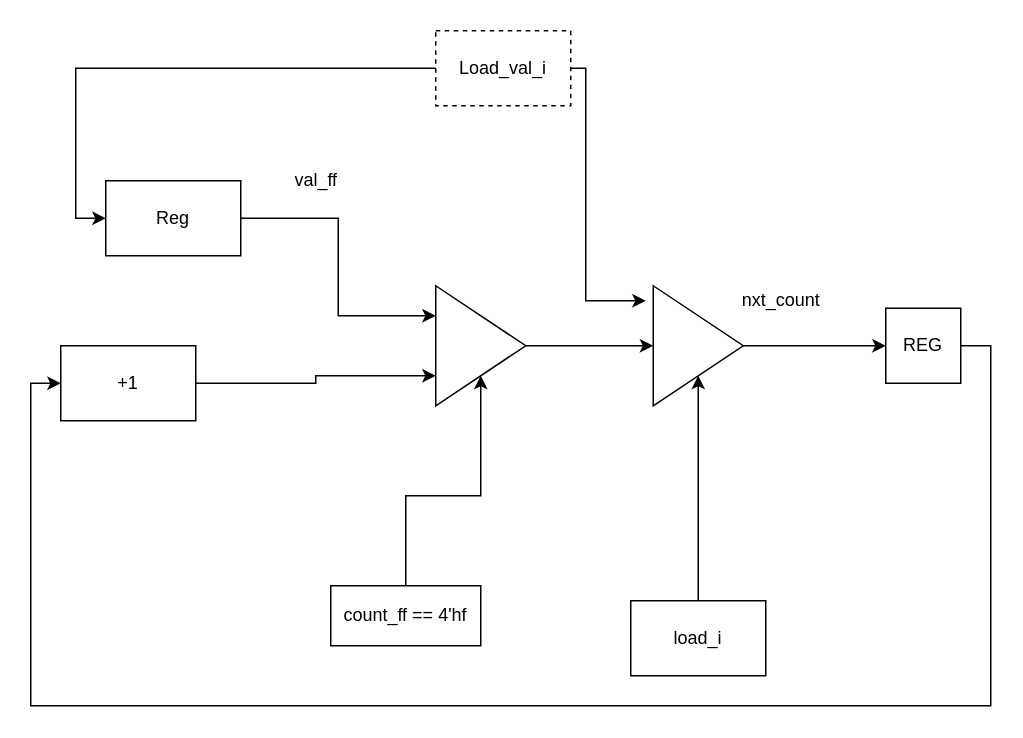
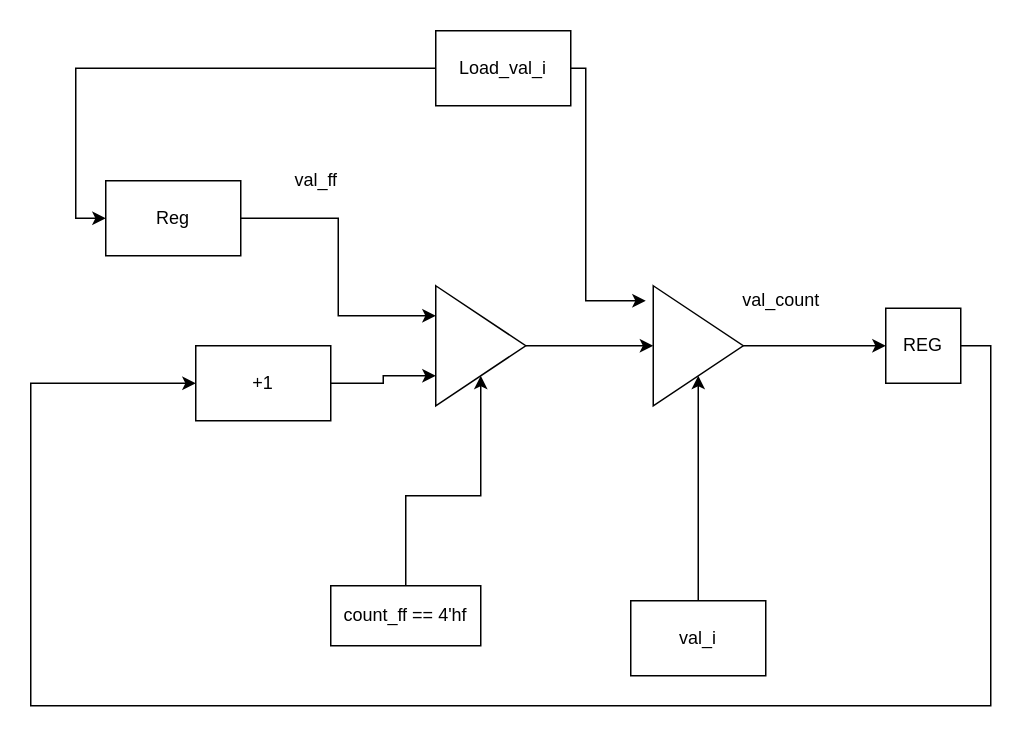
  <mxCell id="0" />
  <mxCell id="1" parent="0" />
  <mxCell id="2" style="edgeStyle=orthogonalEdgeStyle;rounded=0;orthogonalLoop=1;jettySize=auto;html=1;exitX=1;exitY=0.5;exitDx=0;exitDy=0;entryX=0;entryY=0.5;entryDx=0;entryDy=0;" parent="1" source="3" target="5" edge="1"><mxGeometry relative="1" as="geometry" /></mxCell>
  <mxCell id="3" value="" style="triangle;whiteSpace=wrap;html=1;" parent="1" vertex="1"><mxGeometry x="290" y="190" width="60" height="80" as="geometry" /></mxCell>
  <mxCell id="4" style="edgeStyle=orthogonalEdgeStyle;rounded=0;orthogonalLoop=1;jettySize=auto;html=1;exitX=1;exitY=0.5;exitDx=0;exitDy=0;" parent="1" source="5" target="7" edge="1"><mxGeometry relative="1" as="geometry" /></mxCell>
  <mxCell id="5" value="" style="triangle;whiteSpace=wrap;html=1;" parent="1" vertex="1"><mxGeometry x="435" y="190" width="60" height="80" as="geometry" /></mxCell>
  <mxCell id="6" style="edgeStyle=orthogonalEdgeStyle;rounded=0;orthogonalLoop=1;jettySize=auto;html=1;entryX=0;entryY=0.5;entryDx=0;entryDy=0;" edge="1" parent="1" source="7" target="20"><mxGeometry relative="1" as="geometry"><mxPoint x="10" y="250" as="targetPoint" /><Array as="points"><mxPoint x="660" y="230" /><mxPoint x="660" y="470" /><mxPoint x="20" y="470" /><mxPoint x="20" y="255" /></Array></mxGeometry></mxCell>
  <mxCell id="7" value="REG" style="rounded=0;whiteSpace=wrap;html=1;" parent="1" vertex="1"><mxGeometry x="590" y="205" width="50" height="50" as="geometry" /></mxCell>
  <mxCell id="8" style="edgeStyle=orthogonalEdgeStyle;rounded=0;orthogonalLoop=1;jettySize=auto;html=1;exitX=1;exitY=0.5;exitDx=0;exitDy=0;entryX=0;entryY=0.25;entryDx=0;entryDy=0;" parent="1" source="9" target="3" edge="1"><mxGeometry relative="1" as="geometry"><mxPoint x="260" y="210" as="targetPoint" /></mxGeometry></mxCell>
  <mxCell id="9" value="Reg" style="rounded=0;whiteSpace=wrap;html=1;" parent="1" vertex="1"><mxGeometry x="70" y="120" width="90" height="50" as="geometry" /></mxCell>
  <mxCell id="10" style="edgeStyle=orthogonalEdgeStyle;rounded=0;orthogonalLoop=1;jettySize=auto;html=1;" edge="1" parent="1" source="12"><mxGeometry relative="1" as="geometry"><mxPoint x="430" y="200" as="targetPoint" /><Array as="points"><mxPoint x="390" y="45" /><mxPoint x="390" y="200" /></Array></mxGeometry></mxCell>
  <mxCell id="11" style="edgeStyle=orthogonalEdgeStyle;rounded=0;orthogonalLoop=1;jettySize=auto;html=1;entryX=0;entryY=0.5;entryDx=0;entryDy=0;" edge="1" parent="1" source="12" target="9"><mxGeometry relative="1" as="geometry"><mxPoint x="20" y="160" as="targetPoint" /></mxGeometry></mxCell>
- <mxCell id="12" value="Load_val_i" style="rounded=0;whiteSpace=wrap;html=1;dashed=1;" vertex="1" parent="1"><mxGeometry x="290" y="20" width="90" height="50" as="geometry" /></mxCell>
+ <mxCell id="12" value="Load_val_i" style="rounded=0;whiteSpace=wrap;html=1;" vertex="1" parent="1"><mxGeometry x="290" y="20" width="90" height="50" as="geometry" /></mxCell>
  <mxCell id="13" style="edgeStyle=orthogonalEdgeStyle;rounded=0;orthogonalLoop=1;jettySize=auto;html=1;" edge="1" parent="1" source="14" target="5"><mxGeometry relative="1" as="geometry" /></mxCell>
- <mxCell id="14" value="load_i" style="rounded=0;whiteSpace=wrap;html=1;" vertex="1" parent="1"><mxGeometry x="420" y="400" width="90" height="50" as="geometry" /></mxCell>
- <mxCell id="15" value="nxt_count" style="text;html=1;align=center;verticalAlign=middle;resizable=0;points=[];autosize=1;strokeColor=none;fillColor=none;" vertex="1" parent="1"><mxGeometry x="480" y="185" width="80" height="30" as="geometry" /></mxCell>
+ <mxCell id="14" value="val_i" style="rounded=0;whiteSpace=wrap;html=1;" vertex="1" parent="1"><mxGeometry x="420" y="400" width="90" height="50" as="geometry" /></mxCell>
+ <mxCell id="15" value="val_count" style="text;html=1;align=center;verticalAlign=middle;resizable=0;points=[];autosize=1;strokeColor=none;fillColor=none;" vertex="1" parent="1"><mxGeometry x="480" y="185" width="80" height="30" as="geometry" /></mxCell>
  <mxCell id="16" style="edgeStyle=orthogonalEdgeStyle;rounded=0;orthogonalLoop=1;jettySize=auto;html=1;exitX=0.5;exitY=0;exitDx=0;exitDy=0;" edge="1" parent="1" source="17" target="3"><mxGeometry relative="1" as="geometry" /></mxCell>
  <mxCell id="17" value="count_ff == 4'hf" style="rounded=0;whiteSpace=wrap;html=1;" vertex="1" parent="1"><mxGeometry x="220" y="390" width="100" height="40" as="geometry" /></mxCell>
  <mxCell id="18" value="val_ff" style="text;html=1;align=center;verticalAlign=middle;resizable=0;points=[];autosize=1;strokeColor=none;fillColor=none;" vertex="1" parent="1"><mxGeometry x="180" y="105" width="60" height="30" as="geometry" /></mxCell>
  <mxCell id="19" style="edgeStyle=orthogonalEdgeStyle;rounded=0;orthogonalLoop=1;jettySize=auto;html=1;entryX=0;entryY=0.75;entryDx=0;entryDy=0;" edge="1" parent="1" source="20" target="3"><mxGeometry relative="1" as="geometry" /></mxCell>
- <mxCell id="20" value="+1" style="rounded=0;whiteSpace=wrap;html=1;" vertex="1" parent="1"><mxGeometry x="40" y="230" width="90" height="50" as="geometry" /></mxCell>
+ <mxCell id="20" value="+1" style="rounded=0;whiteSpace=wrap;html=1;" vertex="1" parent="1"><mxGeometry x="130" y="230" width="90" height="50" as="geometry" /></mxCell>
